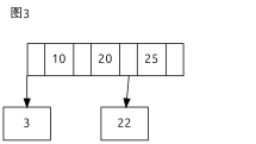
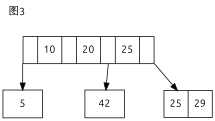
  digraph {
    fontname=Ubuntu
    label="图3"
    labeljust=l
    labelloc=t
    nodesep=0.75
    splines=line
    node [fontname=Ubuntu shape=record]
    edge [fontname=Ubuntu minlen=1.8]
    n1 [label="<f1> | 10 | <f2> | 20 | <f3> | 25 | <f4>"]
-   n2 [label=3]
-   n3 [label=22]
+   n2 [label=5]
+   n3 [label=42]
+   n4 [label="25 | 29"]
    n1 -> n2 [tailport=sw]
    n1 -> n3 [tailport=f3]
+   n1 -> n4 [tailport=se]
  }
